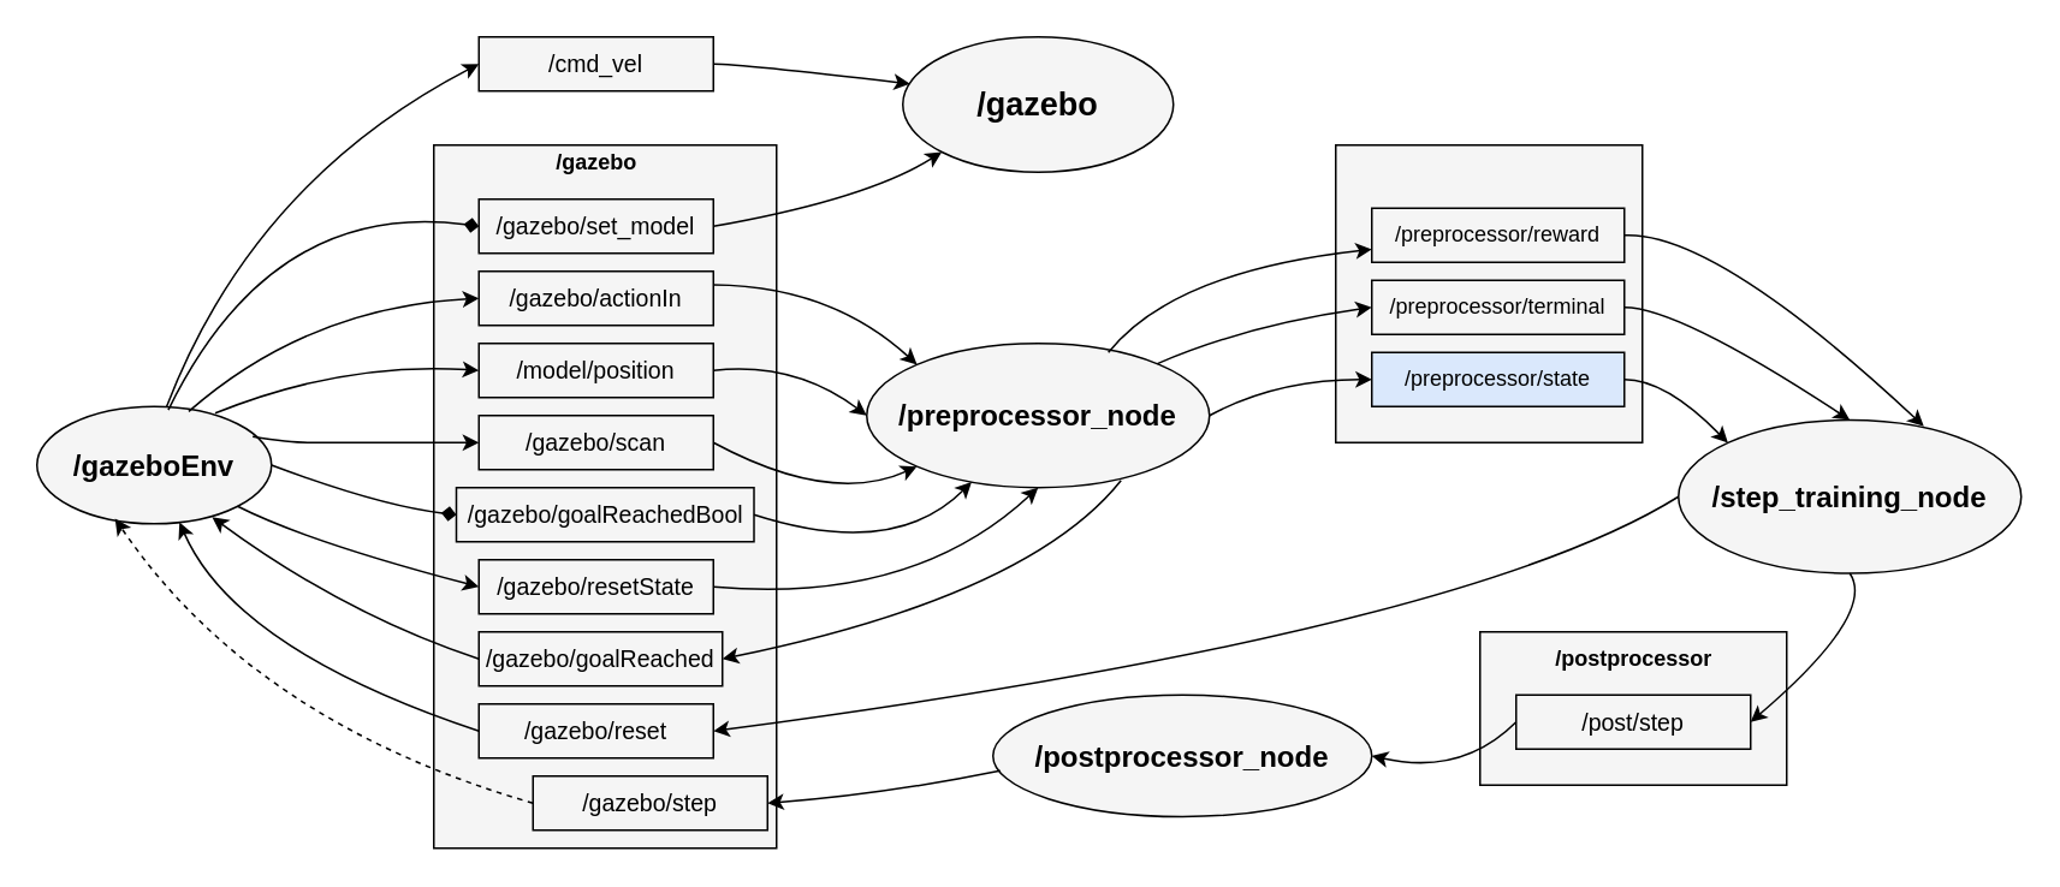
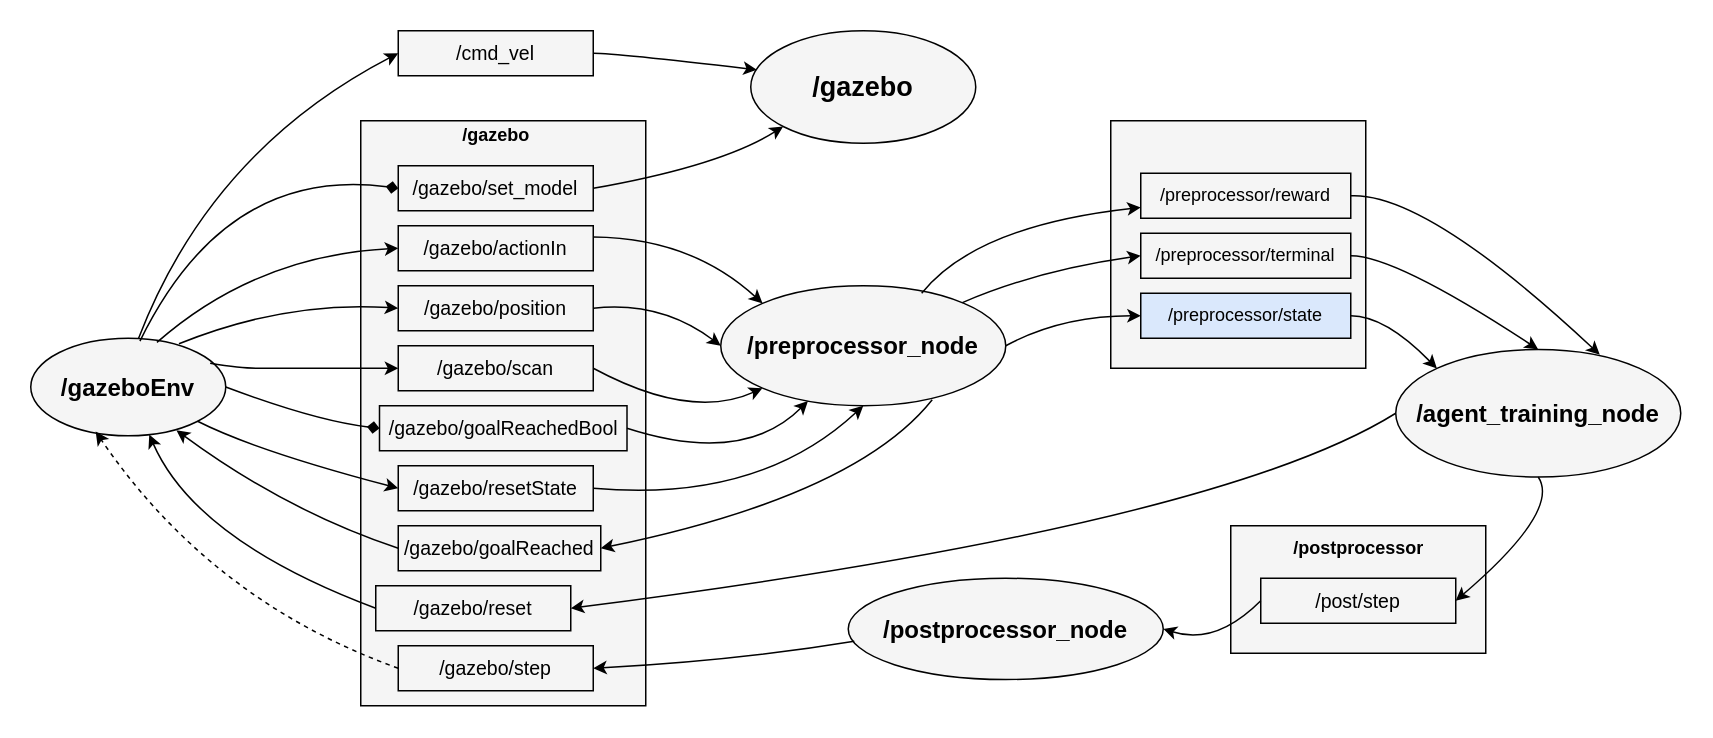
  <mxCell id="0" />
  <mxCell id="1" parent="0" />
  <mxCell id="2" value="" style="whiteSpace=wrap;html=1;fillColor=#F5F5F5;strokeColor=#000000;" vertex="1" parent="1"><mxGeometry x="240" y="80" width="190" height="390" as="geometry" /></mxCell>
  <mxCell id="3" value="&lt;font color=&quot;#000000&quot;&gt;&lt;b&gt;/gazebo&lt;/b&gt;&lt;/font&gt;" style="text;html=1;resizable=0;autosize=1;align=center;verticalAlign=middle;points=[];fillColor=none;strokeColor=none;rounded=0;" vertex="1" parent="1"><mxGeometry y="80" width="60" height="20" as="geometry" x="300" /></mxCell>
  <mxCell id="4" value="&lt;font style=&quot;font-size: 13px&quot;&gt;/gazebo/set_model&lt;/font&gt;" style="whiteSpace=wrap;html=1;fontColor=#000000;fillColor=#F5F5F5;strokeColor=#000000;" vertex="1" parent="1"><mxGeometry x="265" y="110" width="130" height="30" as="geometry" /></mxCell>
  <mxCell id="5" value="&lt;font style=&quot;font-size: 13px&quot;&gt;/gazebo/actionIn&lt;/font&gt;" style="whiteSpace=wrap;html=1;fontColor=#000000;fillColor=#F5F5F5;strokeColor=#000000;" vertex="1" parent="1"><mxGeometry x="265" y="150" width="130" height="30" as="geometry" /></mxCell>
- <mxCell id="6" value="&lt;font style=&quot;font-size: 13px&quot;&gt;/model/position&lt;/font&gt;" style="whiteSpace=wrap;html=1;fontColor=#000000;fillColor=#F5F5F5;strokeColor=#000000;" vertex="1" parent="1"><mxGeometry x="265" y="190" width="130" height="30" as="geometry" /></mxCell>
+ <mxCell id="6" value="&lt;font style=&quot;font-size: 13px&quot;&gt;/gazebo/position&lt;/font&gt;" style="whiteSpace=wrap;html=1;fontColor=#000000;fillColor=#F5F5F5;strokeColor=#000000;" vertex="1" parent="1"><mxGeometry x="265" y="190" width="130" height="30" as="geometry" /></mxCell>
  <mxCell id="7" value="&lt;font style=&quot;font-size: 13px&quot;&gt;/gazebo/scan&lt;/font&gt;" style="whiteSpace=wrap;html=1;fontColor=#000000;fillColor=#F5F5F5;strokeColor=#000000;" vertex="1" parent="1"><mxGeometry x="265" y="230" width="130" height="30" as="geometry" /></mxCell>
  <mxCell id="8" value="&lt;font style=&quot;font-size: 13px&quot;&gt;/gazebo/goalReachedBool&lt;/font&gt;" style="whiteSpace=wrap;html=1;fontColor=#000000;fillColor=#F5F5F5;strokeColor=#000000;" vertex="1" parent="1"><mxGeometry x="252.5" y="270" width="165" height="30" as="geometry" /></mxCell>
  <mxCell id="9" value="&lt;font style=&quot;font-size: 13px&quot;&gt;/gazebo/resetState&lt;/font&gt;" style="whiteSpace=wrap;html=1;fontColor=#000000;fillColor=#F5F5F5;strokeColor=#000000;" vertex="1" parent="1"><mxGeometry x="265" y="310" width="130" height="30" as="geometry" /></mxCell>
  <mxCell id="10" value="&lt;font style=&quot;font-size: 13px&quot;&gt;/gazebo/goalReached&lt;/font&gt;" style="whiteSpace=wrap;html=1;fontColor=#000000;fillColor=#F5F5F5;strokeColor=#000000;" vertex="1" parent="1"><mxGeometry x="265" y="350" width="135" height="30" as="geometry" /></mxCell>
- <mxCell id="11" value="&lt;font style=&quot;font-size: 13px&quot;&gt;/gazebo/reset&lt;/font&gt;" style="whiteSpace=wrap;html=1;fontColor=#000000;fillColor=#F5F5F5;strokeColor=#000000;" vertex="1" parent="1"><mxGeometry x="265" y="390" width="130" height="30" as="geometry" /></mxCell>
- <mxCell id="12" value="&lt;font style=&quot;font-size: 13px&quot;&gt;/gazebo/step&lt;/font&gt;" style="whiteSpace=wrap;html=1;fontColor=#000000;fillColor=#F5F5F5;strokeColor=#000000;" vertex="1" parent="1"><mxGeometry x="295" y="430" width="130" height="30" as="geometry" /></mxCell>
+ <mxCell id="11" value="&lt;font style=&quot;font-size: 13px&quot;&gt;/gazebo/reset&lt;/font&gt;" style="whiteSpace=wrap;html=1;fontColor=#000000;fillColor=#F5F5F5;strokeColor=#000000;" vertex="1" parent="1"><mxGeometry x="250" y="390" width="130" height="30" as="geometry" /></mxCell>
+ <mxCell id="12" value="&lt;font style=&quot;font-size: 13px&quot;&gt;/gazebo/step&lt;/font&gt;" style="whiteSpace=wrap;html=1;fontColor=#000000;fillColor=#F5F5F5;strokeColor=#000000;" vertex="1" parent="1"><mxGeometry x="265" y="430" width="130" height="30" as="geometry" /></mxCell>
  <mxCell id="13" value="" style="whiteSpace=wrap;html=1;fillColor=#F5F5F5;strokeColor=#000000;" vertex="1" parent="1"><mxGeometry x="740" y="80" width="170" height="165" as="geometry" /></mxCell>
  <mxCell id="14" value="/preprocessor/reward" style="whiteSpace=wrap;html=1;fontColor=#000000;fillColor=#F5F5F5;strokeColor=#000000;" vertex="1" parent="1"><mxGeometry x="760" y="115" width="140" height="30" as="geometry" /></mxCell>
  <mxCell id="15" value="/preprocessor/terminal" style="whiteSpace=wrap;html=1;fontColor=#000000;fillColor=#F5F5F5;strokeColor=#000000;" vertex="1" parent="1"><mxGeometry x="760" y="155" width="140" height="30" as="geometry" /></mxCell>
  <mxCell id="16" value="/preprocessor/state" style="whiteSpace=wrap;html=1;fontColor=#000000;fillColor=#dae8fc;strokeColor=#000000;" vertex="1" parent="1"><mxGeometry x="760" y="195" width="140" height="30" as="geometry" /></mxCell>
  <mxCell id="17" value="" style="whiteSpace=wrap;html=1;fillColor=#F5F5F5;strokeColor=#000000;" vertex="1" parent="1"><mxGeometry x="820" y="350" width="170" height="85" as="geometry" /></mxCell>
  <mxCell id="18" value="&lt;font color=&quot;#000000&quot;&gt;&lt;b&gt;/postprocessor&lt;/b&gt;&lt;/font&gt;" style="text;html=1;resizable=0;autosize=1;align=center;verticalAlign=middle;points=[];fillColor=none;strokeColor=none;rounded=0;" vertex="1" parent="1"><mxGeometry x="855" y="355" width="100" height="20" as="geometry" /></mxCell>
  <mxCell id="19" value="&lt;font style=&quot;font-size: 13px&quot;&gt;/post/step&lt;/font&gt;" style="whiteSpace=wrap;html=1;fontColor=#000000;fillColor=#F5F5F5;strokeColor=#000000;" vertex="1" parent="1"><mxGeometry x="840" y="385" width="130" height="30" as="geometry" /></mxCell>
- <mxCell id="20" value="&lt;b style=&quot;font-size: 16px&quot;&gt;/&lt;font style=&quot;font-size: 16px&quot;&gt;step_training_node&lt;/font&gt;&lt;/b&gt;" style="ellipse;whiteSpace=wrap;html=1;fontColor=#000000;strokeColor=#000000;fillColor=#F5F5F5;" vertex="1" parent="1"><mxGeometry x="930" y="232.5" width="190" height="85" as="geometry" /></mxCell>
- <mxCell id="21" value="&lt;font style=&quot;font-size: 16px&quot;&gt;&lt;b&gt;/postprocessor&lt;font style=&quot;font-size: 16px&quot;&gt;_node&lt;/font&gt;&lt;/b&gt;&lt;/font&gt;" style="ellipse;whiteSpace=wrap;html=1;fontColor=#000000;strokeColor=#000000;fillColor=#F5F5F5;" vertex="1" parent="1"><mxGeometry x="550" y="385" width="210" height="67.5" as="geometry" /></mxCell>
+ <mxCell id="20" value="&lt;b style=&quot;font-size: 16px&quot;&gt;/&lt;font style=&quot;font-size: 16px&quot;&gt;agent_training_node&lt;/font&gt;&lt;/b&gt;" style="ellipse;whiteSpace=wrap;html=1;fontColor=#000000;strokeColor=#000000;fillColor=#F5F5F5;" vertex="1" parent="1"><mxGeometry x="930" y="232.5" width="190" height="85" as="geometry" /></mxCell>
+ <mxCell id="21" value="&lt;font style=&quot;font-size: 16px&quot;&gt;&lt;b&gt;/postprocessor&lt;font style=&quot;font-size: 16px&quot;&gt;_node&lt;/font&gt;&lt;/b&gt;&lt;/font&gt;" style="ellipse;whiteSpace=wrap;html=1;fontColor=#000000;strokeColor=#000000;fillColor=#F5F5F5;" vertex="1" parent="1"><mxGeometry x="565" y="385" width="210" height="67.5" as="geometry" /></mxCell>
  <mxCell id="22" value="&lt;font style=&quot;font-size: 16px&quot;&gt;&lt;b&gt;/preprocessor&lt;font style=&quot;font-size: 16px&quot;&gt;_node&lt;/font&gt;&lt;/b&gt;&lt;/font&gt;" style="ellipse;whiteSpace=wrap;html=1;fontColor=#000000;strokeColor=#000000;fillColor=#F5F5F5;" vertex="1" parent="1"><mxGeometry x="480" y="190" width="190" height="80" as="geometry" /></mxCell>
  <mxCell id="23" value="&lt;font size=&quot;1&quot;&gt;&lt;b style=&quot;font-size: 18px&quot;&gt;/gazebo&lt;/b&gt;&lt;/font&gt;" style="ellipse;whiteSpace=wrap;html=1;fontColor=#000000;strokeColor=#000000;fillColor=#F5F5F5;" vertex="1" parent="1"><mxGeometry x="500" y="20" width="150" height="75" as="geometry" /></mxCell>
  <mxCell id="24" style="edgeStyle=none;html=1;exitX=0.553;exitY=0;exitDx=0;exitDy=0;fontSize=18;fontColor=#000000;strokeColor=#000000;curved=1;entryX=0;entryY=0.5;entryDx=0;entryDy=0;exitPerimeter=0;" edge="1" parent="1" source="25" target="26"><mxGeometry relative="1" as="geometry"><mxPoint x="260" y="30" as="targetPoint" /><Array as="points"><mxPoint x="140" y="100" /></Array></mxGeometry></mxCell>
  <mxCell id="25" value="&lt;font size=&quot;1&quot;&gt;&lt;b style=&quot;font-size: 16px&quot;&gt;/gazeboEnv&lt;/b&gt;&lt;/font&gt;" style="ellipse;whiteSpace=wrap;html=1;fontColor=#000000;strokeColor=#000000;fillColor=#F5F5F5;" vertex="1" parent="1"><mxGeometry x="20" y="225" width="130" height="65" as="geometry" /></mxCell>
  <mxCell id="26" value="&lt;font style=&quot;font-size: 13px&quot;&gt;/cmd_vel&lt;/font&gt;" style="whiteSpace=wrap;html=1;fontColor=#000000;fillColor=#F5F5F5;strokeColor=#000000;" vertex="1" parent="1"><mxGeometry x="265" y="20" width="130" height="30" as="geometry" /></mxCell>
  <mxCell id="27" style="edgeStyle=none;html=1;exitX=0.647;exitY=0.043;exitDx=0;exitDy=0;fontSize=18;fontColor=#000000;strokeColor=#000000;curved=1;entryX=0;entryY=0.5;entryDx=0;entryDy=0;exitPerimeter=0;" edge="1" parent="1" source="25" target="5"><mxGeometry relative="1" as="geometry"><mxPoint x="275" y="45" as="targetPoint" /><mxPoint x="92.95" y="235" as="sourcePoint" /><Array as="points"><mxPoint x="170" y="170" /></Array></mxGeometry></mxCell>
  <mxCell id="28" style="edgeStyle=none;html=1;exitX=0.76;exitY=0.057;exitDx=0;exitDy=0;fontSize=18;fontColor=#000000;strokeColor=#000000;curved=1;entryX=0;entryY=0.5;entryDx=0;entryDy=0;exitPerimeter=0;" edge="1" parent="1" source="25" target="6"><mxGeometry relative="1" as="geometry"><mxPoint x="285" y="55" as="targetPoint" /><mxPoint x="102.95" y="245" as="sourcePoint" /><Array as="points"><mxPoint x="190" y="200" /></Array></mxGeometry></mxCell>
  <mxCell id="29" style="edgeStyle=none;html=1;exitX=0.92;exitY=0.257;exitDx=0;exitDy=0;fontSize=18;fontColor=#000000;strokeColor=#000000;curved=1;entryX=0;entryY=0.5;entryDx=0;entryDy=0;exitPerimeter=0;" edge="1" parent="1" source="25" target="7"><mxGeometry relative="1" as="geometry"><mxPoint x="295" y="65" as="targetPoint" /><mxPoint x="112.95" y="255" as="sourcePoint" /><Array as="points"><mxPoint x="160" y="245" /><mxPoint x="180" y="245" /><mxPoint x="190" y="245" /><mxPoint x="210" y="245" /></Array></mxGeometry></mxCell>
  <mxCell id="30" style="edgeStyle=none;html=1;exitX=1;exitY=0.5;exitDx=0;exitDy=0;fontSize=18;fontColor=#000000;strokeColor=#000000;curved=1;entryX=0;entryY=0.5;entryDx=0;entryDy=0;endArrow=diamond;" edge="1" parent="1" source="25" target="8"><mxGeometry relative="1" as="geometry"><mxPoint x="272.05" y="250" as="targetPoint" /><mxPoint x="90" y="440" as="sourcePoint" /><Array as="points"><mxPoint x="210" y="280" /></Array></mxGeometry></mxCell>
  <mxCell id="31" style="edgeStyle=none;html=1;fontSize=18;fontColor=#000000;strokeColor=#000000;curved=1;entryX=0;entryY=0.5;entryDx=0;entryDy=0;" edge="1" parent="1" source="25" target="9"><mxGeometry relative="1" as="geometry"><mxPoint x="275" y="295" as="targetPoint" /><mxPoint x="140" y="280" as="sourcePoint" /><Array as="points"><mxPoint x="170" y="300" /></Array></mxGeometry></mxCell>
  <mxCell id="32" style="edgeStyle=none;html=1;exitX=0.56;exitY=0.029;exitDx=0;exitDy=0;fontSize=18;fontColor=#000000;strokeColor=#000000;curved=1;entryX=0;entryY=0.5;entryDx=0;entryDy=0;exitPerimeter=0;endArrow=diamond;" edge="1" parent="1" source="25" target="4"><mxGeometry relative="1" as="geometry"><mxPoint x="275" y="45" as="targetPoint" /><mxPoint x="92.95" y="235" as="sourcePoint" /><Array as="points"><mxPoint x="150" y="110" /></Array></mxGeometry></mxCell>
  <mxCell id="33" style="edgeStyle=none;html=1;fontSize=18;fontColor=#000000;strokeColor=#000000;curved=1;entryX=0.333;entryY=0.957;entryDx=0;entryDy=0;entryPerimeter=0;exitX=0;exitY=0.5;exitDx=0;exitDy=0;dashed=1;" edge="1" parent="1" source="12" target="25"><mxGeometry relative="1" as="geometry"><mxPoint x="235" y="425" as="targetPoint" /><mxPoint x="110" y="380" as="sourcePoint" /><Array as="points"><mxPoint x="140" y="400" /></Array></mxGeometry></mxCell>
  <mxCell id="34" style="edgeStyle=none;html=1;fontSize=18;fontColor=#000000;strokeColor=#000000;curved=1;exitX=0;exitY=0.5;exitDx=0;exitDy=0;" edge="1" parent="1" source="11" target="25"><mxGeometry relative="1" as="geometry"><mxPoint x="225" y="385" as="targetPoint" /><mxPoint x="100" y="340" as="sourcePoint" /><Array as="points"><mxPoint x="130" y="360" /></Array></mxGeometry></mxCell>
  <mxCell id="35" style="edgeStyle=none;html=1;fontSize=18;fontColor=#000000;strokeColor=#000000;curved=1;entryX=0.747;entryY=0.943;entryDx=0;entryDy=0;entryPerimeter=0;exitX=0;exitY=0.5;exitDx=0;exitDy=0;" edge="1" parent="1" source="10" target="25"><mxGeometry relative="1" as="geometry"><mxPoint x="295" y="355" as="targetPoint" /><mxPoint x="170" y="310" as="sourcePoint" /><Array as="points"><mxPoint x="190" y="340" /></Array></mxGeometry></mxCell>
  <mxCell id="36" style="edgeStyle=none;html=1;exitX=1;exitY=0.5;exitDx=0;exitDy=0;fontSize=18;fontColor=#000000;strokeColor=#000000;curved=1;entryX=0;entryY=1;entryDx=0;entryDy=0;" edge="1" parent="1" source="4" target="23"><mxGeometry relative="1" as="geometry"><mxPoint x="592.05" y="20" as="targetPoint" /><mxPoint x="410" y="210" as="sourcePoint" /><Array as="points"><mxPoint x="480" y="110" /></Array></mxGeometry></mxCell>
  <mxCell id="37" style="edgeStyle=none;html=1;exitX=1;exitY=0.5;exitDx=0;exitDy=0;fontSize=18;fontColor=#000000;strokeColor=#000000;curved=1;entryX=0.027;entryY=0.347;entryDx=0;entryDy=0;entryPerimeter=0;" edge="1" parent="1" source="26" target="23"><mxGeometry relative="1" as="geometry"><mxPoint x="285" y="55" as="targetPoint" /><mxPoint x="102.95" y="245" as="sourcePoint" /><Array as="points"><mxPoint x="410" y="35" /></Array></mxGeometry></mxCell>
  <mxCell id="38" style="edgeStyle=none;html=1;exitX=1;exitY=0.25;exitDx=0;exitDy=0;fontSize=18;fontColor=#000000;strokeColor=#000000;curved=1;entryX=0;entryY=0;entryDx=0;entryDy=0;" edge="1" parent="1" source="5" target="22"><mxGeometry relative="1" as="geometry"><mxPoint x="545" y="45" as="targetPoint" /><mxPoint x="405" y="135" as="sourcePoint" /><Array as="points"><mxPoint x="460" y="158" /></Array></mxGeometry></mxCell>
  <mxCell id="39" style="edgeStyle=none;html=1;exitX=1;exitY=0.5;exitDx=0;exitDy=0;fontSize=18;fontColor=#000000;strokeColor=#000000;curved=1;entryX=0;entryY=0.5;entryDx=0;entryDy=0;" edge="1" parent="1" source="6" target="22"><mxGeometry relative="1" as="geometry"><mxPoint x="555" y="55" as="targetPoint" /><mxPoint x="415" y="145" as="sourcePoint" /><Array as="points"><mxPoint x="440" y="200" /></Array></mxGeometry></mxCell>
  <mxCell id="40" style="edgeStyle=none;html=1;exitX=1;exitY=0.5;exitDx=0;exitDy=0;fontSize=18;fontColor=#000000;strokeColor=#000000;curved=1;entryX=0;entryY=1;entryDx=0;entryDy=0;" edge="1" parent="1" source="7" target="22"><mxGeometry relative="1" as="geometry"><mxPoint x="565" y="65" as="targetPoint" /><mxPoint x="425" y="155" as="sourcePoint" /><Array as="points"><mxPoint x="460" y="280" /></Array></mxGeometry></mxCell>
  <mxCell id="41" style="edgeStyle=none;html=1;exitX=1;exitY=0.5;exitDx=0;exitDy=0;fontSize=18;fontColor=#000000;strokeColor=#000000;curved=1;" edge="1" parent="1" source="8" target="22"><mxGeometry relative="1" as="geometry"><mxPoint x="542.825" y="303.284" as="targetPoint" /><mxPoint x="430" y="290" as="sourcePoint" /><Array as="points"><mxPoint x="495" y="310" /></Array></mxGeometry></mxCell>
  <mxCell id="42" style="edgeStyle=none;html=1;exitX=1;exitY=0.5;exitDx=0;exitDy=0;fontSize=18;fontColor=#000000;strokeColor=#000000;curved=1;entryX=0.5;entryY=1;entryDx=0;entryDy=0;" edge="1" parent="1" source="9" target="22"><mxGeometry relative="1" as="geometry"><mxPoint x="553.252" y="277.7" as="targetPoint" /><mxPoint x="430" y="295" as="sourcePoint" /><Array as="points"><mxPoint x="505" y="335" /></Array></mxGeometry></mxCell>
  <mxCell id="43" style="edgeStyle=none;html=1;fontSize=18;fontColor=#000000;strokeColor=#000000;curved=1;entryX=1;entryY=0.5;entryDx=0;entryDy=0;exitX=0.742;exitY=0.95;exitDx=0;exitDy=0;exitPerimeter=0;" edge="1" parent="1" source="22" target="10"><mxGeometry relative="1" as="geometry"><mxPoint x="122.05" y="301.01" as="targetPoint" /><mxPoint x="275" y="375" as="sourcePoint" /><Array as="points"><mxPoint x="570" y="330" /></Array></mxGeometry></mxCell>
  <mxCell id="44" style="edgeStyle=none;html=1;exitX=1;exitY=0.5;exitDx=0;exitDy=0;fontSize=18;fontColor=#000000;strokeColor=#000000;curved=1;entryX=0;entryY=0.5;entryDx=0;entryDy=0;" edge="1" parent="1" source="22" target="16"><mxGeometry relative="1" as="geometry"><mxPoint x="775" y="190" as="targetPoint" /><mxPoint x="635" y="280" as="sourcePoint" /><Array as="points"><mxPoint x="707" y="210" /></Array></mxGeometry></mxCell>
  <mxCell id="45" style="edgeStyle=none;html=1;fontSize=18;fontColor=#000000;strokeColor=#000000;curved=1;" edge="1" parent="1" source="22"><mxGeometry relative="1" as="geometry"><mxPoint x="760" y="170" as="targetPoint" /><mxPoint x="635" y="250" as="sourcePoint" /><Array as="points"><mxPoint x="690" y="180" /></Array></mxGeometry></mxCell>
  <mxCell id="46" style="edgeStyle=none;html=1;exitX=0.705;exitY=0.063;exitDx=0;exitDy=0;fontSize=18;fontColor=#000000;strokeColor=#000000;curved=1;exitPerimeter=0;" edge="1" parent="1" source="22" target="14"><mxGeometry relative="1" as="geometry"><mxPoint x="565" y="65" as="targetPoint" /><mxPoint x="425" y="155" as="sourcePoint" /><Array as="points"><mxPoint x="650" y="150" /></Array></mxGeometry></mxCell>
  <mxCell id="47" style="edgeStyle=none;html=1;exitX=1;exitY=0.5;exitDx=0;exitDy=0;fontSize=18;fontColor=#000000;strokeColor=#000000;curved=1;entryX=0;entryY=0;entryDx=0;entryDy=0;" edge="1" parent="1" source="16" target="20"><mxGeometry relative="1" as="geometry"><mxPoint x="1033.01" y="184.999" as="targetPoint" /><mxPoint x="890" y="237.57" as="sourcePoint" /><Array as="points"><mxPoint x="923" y="210" /></Array></mxGeometry></mxCell>
  <mxCell id="48" style="edgeStyle=none;html=1;exitX=1;exitY=0.5;exitDx=0;exitDy=0;fontSize=18;fontColor=#000000;strokeColor=#000000;curved=1;entryX=0.5;entryY=0;entryDx=0;entryDy=0;" edge="1" parent="1" source="15" target="20"><mxGeometry relative="1" as="geometry"><mxPoint x="1013.01" y="172.429" as="targetPoint" /><mxPoint x="870" y="225" as="sourcePoint" /><Array as="points"><mxPoint x="930" y="170" /></Array></mxGeometry></mxCell>
  <mxCell id="49" style="edgeStyle=none;html=1;exitX=1;exitY=0.5;exitDx=0;exitDy=0;fontSize=18;fontColor=#000000;strokeColor=#000000;curved=1;entryX=0.716;entryY=0.041;entryDx=0;entryDy=0;entryPerimeter=0;" edge="1" parent="1" source="14" target="20"><mxGeometry relative="1" as="geometry"><mxPoint x="1060" y="114.999" as="targetPoint" /><mxPoint x="916.99" y="167.57" as="sourcePoint" /><Array as="points"><mxPoint x="950" y="127.57" /></Array></mxGeometry></mxCell>
  <mxCell id="50" style="edgeStyle=none;html=1;exitX=0.5;exitY=1;exitDx=0;exitDy=0;fontSize=18;fontColor=#000000;strokeColor=#000000;curved=1;entryX=1;entryY=0.5;entryDx=0;entryDy=0;" edge="1" parent="1" source="20" target="19"><mxGeometry relative="1" as="geometry"><mxPoint x="967.429" y="255.126" as="targetPoint" /><mxPoint x="900" y="220" as="sourcePoint" /><Array as="points"><mxPoint x="1040" y="340" /></Array></mxGeometry></mxCell>
  <mxCell id="51" style="edgeStyle=none;html=1;exitX=0;exitY=0.5;exitDx=0;exitDy=0;fontSize=18;fontColor=#000000;strokeColor=#000000;curved=1;entryX=1;entryY=0.5;entryDx=0;entryDy=0;" edge="1" parent="1" source="19" target="21"><mxGeometry relative="1" as="geometry"><mxPoint x="980" y="395" as="targetPoint" /><mxPoint x="1035" y="327.5" as="sourcePoint" /><Array as="points"><mxPoint x="810" y="430" /></Array></mxGeometry></mxCell>
  <mxCell id="52" style="edgeStyle=none;html=1;exitX=0.019;exitY=0.622;exitDx=0;exitDy=0;fontSize=18;fontColor=#000000;strokeColor=#000000;curved=1;entryX=1;entryY=0.5;entryDx=0;entryDy=0;exitPerimeter=0;" edge="1" parent="1" source="21" target="12"><mxGeometry relative="1" as="geometry"><mxPoint x="770" y="455" as="targetPoint" /><mxPoint x="850" y="410" as="sourcePoint" /><Array as="points"><mxPoint x="490" y="440" /></Array></mxGeometry></mxCell>
  <mxCell id="53" style="edgeStyle=none;html=1;exitX=0;exitY=0.5;exitDx=0;exitDy=0;fontSize=18;fontColor=#000000;strokeColor=#000000;curved=1;entryX=1;entryY=0.5;entryDx=0;entryDy=0;" edge="1" parent="1" source="20" target="11"><mxGeometry relative="1" as="geometry"><mxPoint x="980" y="395" as="targetPoint" /><mxPoint x="1035" y="327.5" as="sourcePoint" /><Array as="points"><mxPoint x="810" y="350" /></Array></mxGeometry></mxCell>
